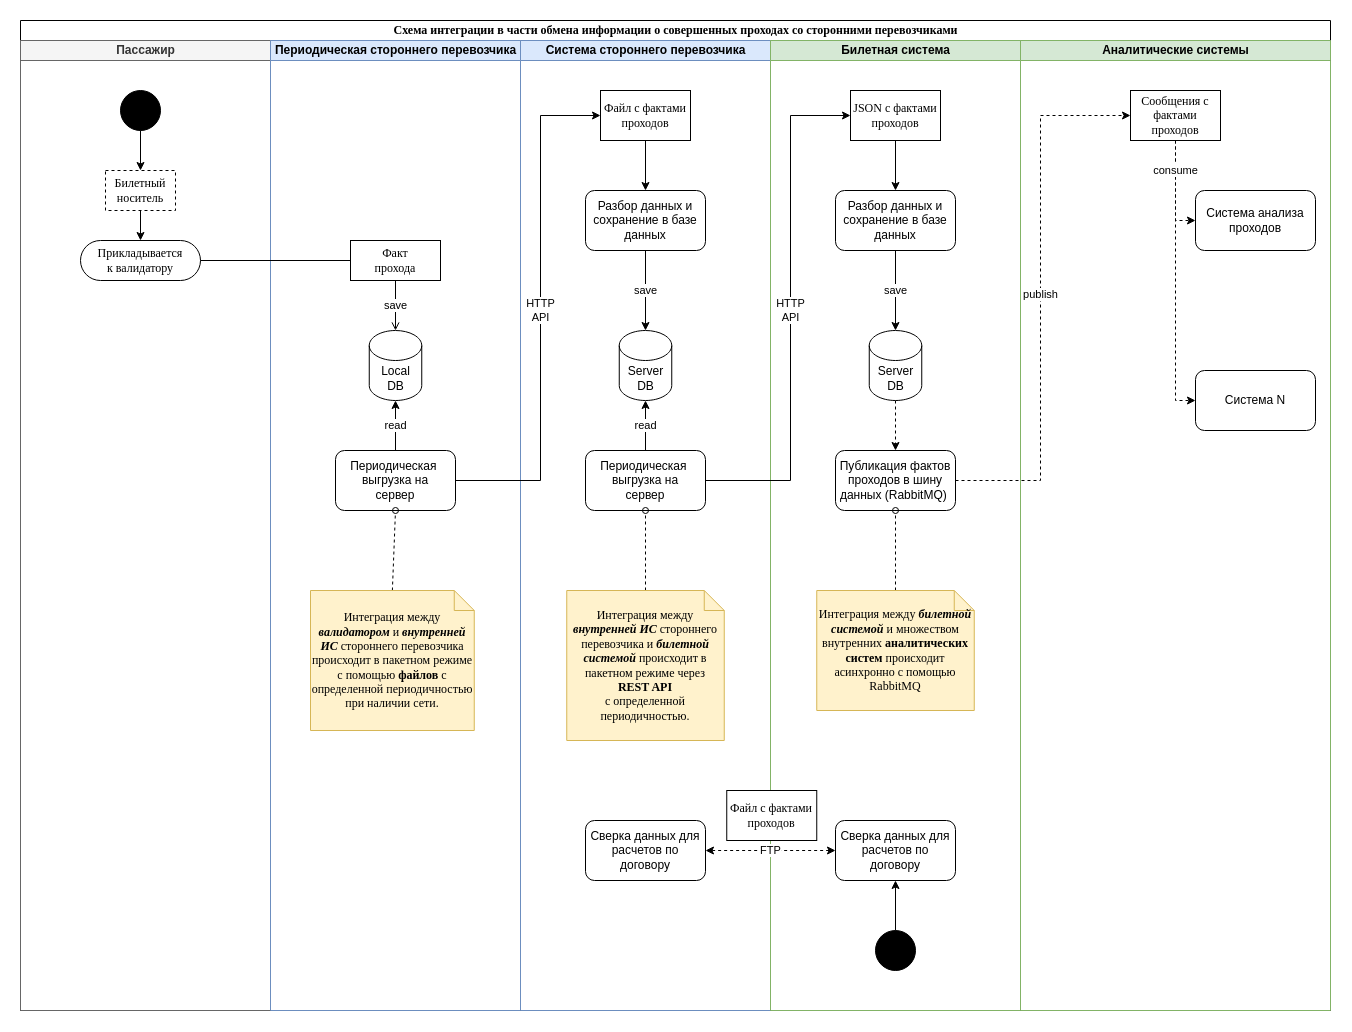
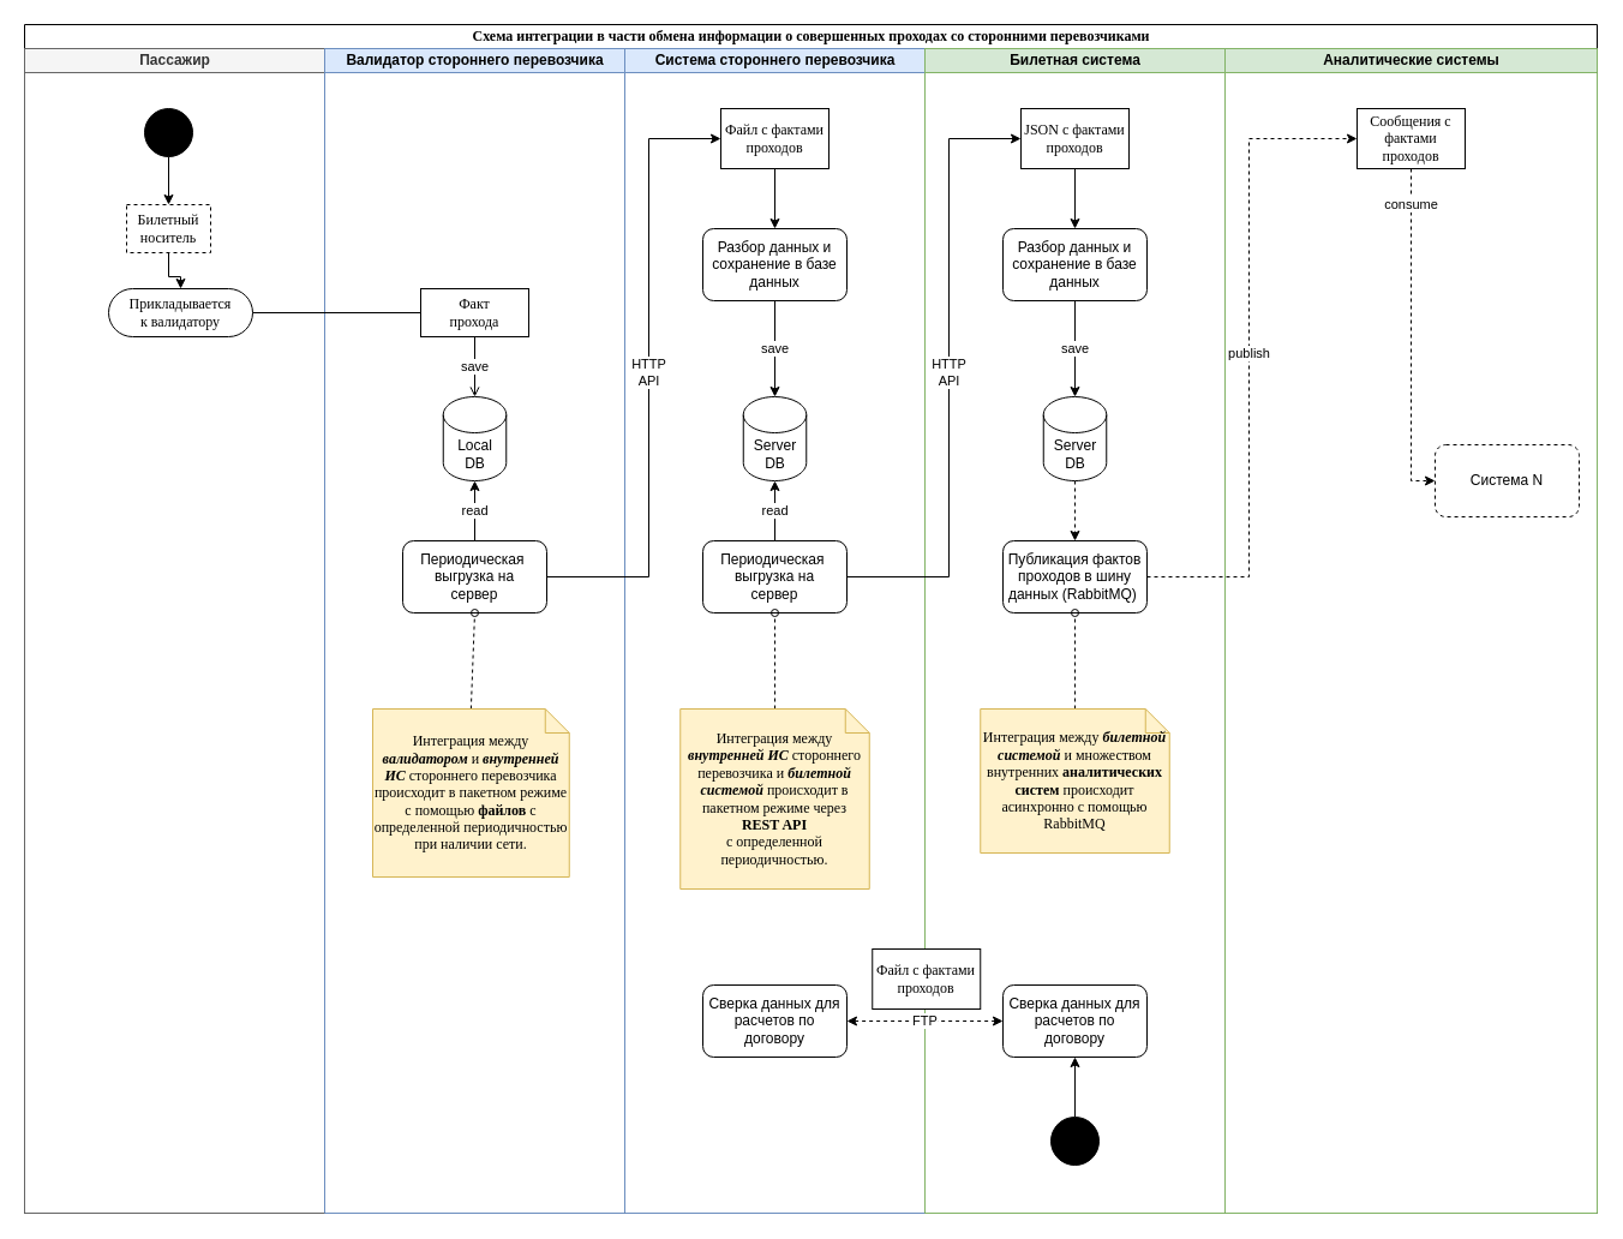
  <mxCell id="0" />
  <mxCell id="1" parent="0" />
  <mxCell id="2" value="Схема интеграции в части обмена информации о совершенных проходах со сторонними перевозчиками" style="swimlane;html=1;childLayout=stackLayout;startSize=20;rounded=0;shadow=0;comic=0;labelBackgroundColor=none;strokeWidth=1;fontFamily=Verdana;fontSize=12;align=center;" parent="1" vertex="1"><mxGeometry x="20" y="20" width="1310" height="990" as="geometry" /></mxCell>
  <mxCell id="3" value="Пассажир" style="swimlane;html=1;startSize=20;fillColor=#f5f5f5;fontColor=#333333;strokeColor=#666666;" parent="2" vertex="1"><mxGeometry y="20" width="250" height="970" as="geometry" /></mxCell>
  <mxCell id="4" value="" style="edgeStyle=orthogonalEdgeStyle;rounded=0;orthogonalLoop=1;jettySize=auto;html=1;" parent="3" source="5" target="8" edge="1"><mxGeometry relative="1" as="geometry" /></mxCell>
  <mxCell id="5" value="" style="ellipse;whiteSpace=wrap;html=1;rounded=0;shadow=0;comic=0;labelBackgroundColor=none;strokeWidth=1;fillColor=#000000;fontFamily=Verdana;fontSize=12;align=center;" parent="3" vertex="1"><mxGeometry x="100" y="50" width="40" height="40" as="geometry" /></mxCell>
- <mxCell id="6" value="Прикладывается&lt;br&gt;к валидатору" style="rounded=1;whiteSpace=wrap;html=1;shadow=0;comic=0;labelBackgroundColor=none;strokeWidth=1;fontFamily=Verdana;fontSize=12;align=center;arcSize=50;" parent="3" vertex="1"><mxGeometry x="60" y="200" width="120" height="40" as="geometry" /></mxCell>
+ <mxCell id="6" value="Прикладывается&lt;br&gt;к валидатору" style="rounded=1;whiteSpace=wrap;html=1;shadow=0;comic=0;labelBackgroundColor=none;strokeWidth=1;fontFamily=Verdana;fontSize=12;align=center;arcSize=50;" parent="3" vertex="1"><mxGeometry x="70" y="200" width="120" height="40" as="geometry" /></mxCell>
  <mxCell id="7" value="" style="edgeStyle=orthogonalEdgeStyle;rounded=0;orthogonalLoop=1;jettySize=auto;html=1;" parent="3" source="8" target="6" edge="1"><mxGeometry relative="1" as="geometry" /></mxCell>
  <mxCell id="8" value="Билетный носитель" style="rounded=0;whiteSpace=wrap;html=1;shadow=0;comic=0;labelBackgroundColor=none;strokeWidth=1;fontFamily=Verdana;fontSize=12;align=center;arcSize=50;dashed=1;" parent="3" vertex="1"><mxGeometry x="85" y="130" width="70" height="40" as="geometry" /></mxCell>
- <mxCell id="9" value="Периодическая стороннего перевозчика" style="swimlane;html=1;startSize=20;fillColor=#dae8fc;strokeColor=#6c8ebf;" parent="2" vertex="1"><mxGeometry x="250" y="20" width="250" height="970" as="geometry" /></mxCell>
+ <mxCell id="9" value="Валидатор стороннего перевозчика" style="swimlane;html=1;startSize=20;fillColor=#dae8fc;strokeColor=#6c8ebf;" parent="2" vertex="1"><mxGeometry x="250" y="20" width="250" height="970" as="geometry" /></mxCell>
  <mxCell id="10" value="save" style="edgeStyle=orthogonalEdgeStyle;rounded=0;orthogonalLoop=1;jettySize=auto;html=1;exitX=0.5;exitY=1;exitDx=0;exitDy=0;entryX=0.5;entryY=0;entryDx=0;entryDy=0;entryPerimeter=0;endArrow=open;" parent="9" source="11" target="12" edge="1"><mxGeometry relative="1" as="geometry" /></mxCell>
  <mxCell id="11" value="Факт&lt;br&gt;прохода" style="rounded=0;whiteSpace=wrap;html=1;shadow=0;comic=0;labelBackgroundColor=none;strokeWidth=1;fontFamily=Verdana;fontSize=12;align=center;arcSize=50;" parent="9" vertex="1"><mxGeometry x="80" y="200" width="90" height="40" as="geometry" /></mxCell>
  <mxCell id="12" value="Local&lt;br&gt;DB" style="shape=cylinder3;whiteSpace=wrap;html=1;boundedLbl=1;backgroundOutline=1;size=15;" parent="9" vertex="1"><mxGeometry x="98.75" y="290" width="52.5" height="70" as="geometry" /></mxCell>
  <mxCell id="13" value="read" style="edgeStyle=orthogonalEdgeStyle;rounded=0;orthogonalLoop=1;jettySize=auto;html=1;exitX=0.5;exitY=0;exitDx=0;exitDy=0;entryX=0.5;entryY=1;entryDx=0;entryDy=0;entryPerimeter=0;" parent="9" source="14" target="12" edge="1"><mxGeometry relative="1" as="geometry" /></mxCell>
  <mxCell id="14" value="Периодическая&amp;nbsp; выгрузка на&lt;br&gt;сервер" style="rounded=1;whiteSpace=wrap;html=1;" parent="9" vertex="1"><mxGeometry x="65" y="410" width="120" height="60" as="geometry" /></mxCell>
  <mxCell id="15" style="rounded=0;orthogonalLoop=1;jettySize=auto;html=1;exitX=0.5;exitY=0;exitDx=0;exitDy=0;exitPerimeter=0;entryX=0.5;entryY=1;entryDx=0;entryDy=0;endArrow=oval;endFill=0;dashed=1;" parent="9" source="16" target="14" edge="1"><mxGeometry relative="1" as="geometry" /></mxCell>
  <mxCell id="16" value="Интеграция между &lt;i&gt;&lt;b&gt;валидатором&lt;/b&gt;&lt;/i&gt; и &lt;i&gt;&lt;b&gt;внутренней ИС&lt;/b&gt; &lt;/i&gt;стороннего перевозчика происходит в пакетном режиме с помощью &lt;b&gt;файлов&amp;nbsp;&lt;/b&gt;с определенной периодичностью при наличии сети." style="shape=note;whiteSpace=wrap;html=1;rounded=0;shadow=0;comic=0;labelBackgroundColor=none;strokeWidth=1;fontFamily=Verdana;fontSize=12;align=center;size=20;verticalAlign=middle;fillColor=#fff2cc;strokeColor=#d6b656;" parent="9" vertex="1"><mxGeometry x="40" y="550" width="163.75" height="140" as="geometry" /></mxCell>
  <mxCell id="17" value="Система стороннего перевозчика" style="swimlane;html=1;startSize=20;fillColor=#dae8fc;strokeColor=#6c8ebf;" parent="2" vertex="1"><mxGeometry x="500" y="20" width="250" height="970" as="geometry" /></mxCell>
  <mxCell id="18" style="edgeStyle=orthogonalEdgeStyle;rounded=0;orthogonalLoop=1;jettySize=auto;html=1;exitX=0.5;exitY=1;exitDx=0;exitDy=0;entryX=0.5;entryY=0;entryDx=0;entryDy=0;" parent="17" source="19" target="22" edge="1"><mxGeometry relative="1" as="geometry" /></mxCell>
  <mxCell id="19" value="Файл с фактами проходов" style="rounded=0;whiteSpace=wrap;html=1;shadow=0;comic=0;labelBackgroundColor=none;strokeWidth=1;fontFamily=Verdana;fontSize=12;align=center;arcSize=50;" parent="17" vertex="1"><mxGeometry x="80" y="50" width="90" height="50" as="geometry" /></mxCell>
  <mxCell id="20" value="Server DB" style="shape=cylinder3;whiteSpace=wrap;html=1;boundedLbl=1;backgroundOutline=1;size=15;" parent="17" vertex="1"><mxGeometry x="98.75" y="290" width="52.5" height="70" as="geometry" /></mxCell>
  <mxCell id="21" value="save" style="edgeStyle=orthogonalEdgeStyle;rounded=0;orthogonalLoop=1;jettySize=auto;html=1;exitX=0.5;exitY=1;exitDx=0;exitDy=0;entryX=0.5;entryY=0;entryDx=0;entryDy=0;entryPerimeter=0;" parent="17" source="22" target="20" edge="1"><mxGeometry relative="1" as="geometry" /></mxCell>
  <mxCell id="22" value="Разбор данных и сохранение в базе данных" style="rounded=1;whiteSpace=wrap;html=1;" parent="17" vertex="1"><mxGeometry x="65" y="150" width="120" height="60" as="geometry" /></mxCell>
  <mxCell id="23" value="read" style="edgeStyle=orthogonalEdgeStyle;rounded=0;orthogonalLoop=1;jettySize=auto;html=1;exitX=0.5;exitY=0;exitDx=0;exitDy=0;entryX=0.5;entryY=1;entryDx=0;entryDy=0;entryPerimeter=0;" parent="17" source="24" target="20" edge="1"><mxGeometry relative="1" as="geometry" /></mxCell>
  <mxCell id="24" value="Периодическая&amp;nbsp; выгрузка на&lt;br&gt;сервер" style="rounded=1;whiteSpace=wrap;html=1;" parent="17" vertex="1"><mxGeometry x="65" y="410" width="120" height="60" as="geometry" /></mxCell>
  <mxCell id="25" style="edgeStyle=orthogonalEdgeStyle;rounded=0;orthogonalLoop=1;jettySize=auto;html=1;exitX=0.5;exitY=0;exitDx=0;exitDy=0;exitPerimeter=0;entryX=0.5;entryY=1;entryDx=0;entryDy=0;endArrow=oval;endFill=0;dashed=1;" parent="17" source="26" target="24" edge="1"><mxGeometry relative="1" as="geometry" /></mxCell>
  <mxCell id="26" value="Интеграция между &lt;i&gt;&lt;b&gt;внутренней ИС &lt;/b&gt;&lt;/i&gt;стороннего перевозчика и &lt;i&gt;&lt;b&gt;билетной системой&lt;/b&gt;&lt;/i&gt; происходит в пакетном режиме через&lt;br&gt;&lt;b&gt;REST API&lt;br&gt;&lt;/b&gt;с определенной периодичностью." style="shape=note;whiteSpace=wrap;html=1;rounded=0;shadow=0;comic=0;labelBackgroundColor=none;strokeWidth=1;fontFamily=Verdana;fontSize=12;align=center;size=20;verticalAlign=middle;fillColor=#fff2cc;strokeColor=#d6b656;" parent="17" vertex="1"><mxGeometry x="46.25" y="550" width="157.5" height="150" as="geometry" /></mxCell>
  <mxCell id="27" value="Сверка данных для расчетов по договору" style="rounded=1;whiteSpace=wrap;html=1;" vertex="1" parent="17"><mxGeometry x="65" y="780" width="120" height="60" as="geometry" /></mxCell>
  <mxCell id="28" value="Билетная система" style="swimlane;html=1;startSize=20;fillColor=#d5e8d4;strokeColor=#82b366;" parent="2" vertex="1"><mxGeometry x="750" y="20" width="250" height="970" as="geometry" /></mxCell>
  <mxCell id="29" style="edgeStyle=orthogonalEdgeStyle;rounded=0;orthogonalLoop=1;jettySize=auto;html=1;exitX=0.5;exitY=1;exitDx=0;exitDy=0;entryX=0.5;entryY=0;entryDx=0;entryDy=0;" parent="28" source="30" target="32" edge="1"><mxGeometry relative="1" as="geometry" /></mxCell>
  <mxCell id="30" value="JSON с фактами проходов" style="rounded=0;whiteSpace=wrap;html=1;shadow=0;comic=0;labelBackgroundColor=none;strokeWidth=1;fontFamily=Verdana;fontSize=12;align=center;arcSize=50;" parent="28" vertex="1"><mxGeometry x="80" y="50" width="90" height="50" as="geometry" /></mxCell>
  <mxCell id="31" value="save" style="edgeStyle=orthogonalEdgeStyle;rounded=0;orthogonalLoop=1;jettySize=auto;html=1;exitX=0.5;exitY=1;exitDx=0;exitDy=0;entryX=0.5;entryY=0;entryDx=0;entryDy=0;entryPerimeter=0;" parent="28" source="32" target="34" edge="1"><mxGeometry relative="1" as="geometry" /></mxCell>
  <mxCell id="32" value="Разбор данных и сохранение в базе данных" style="rounded=1;whiteSpace=wrap;html=1;" parent="28" vertex="1"><mxGeometry x="65" y="150" width="120" height="60" as="geometry" /></mxCell>
  <mxCell id="33" value="" style="edgeStyle=orthogonalEdgeStyle;rounded=0;orthogonalLoop=1;jettySize=auto;html=1;exitX=0.5;exitY=1;exitDx=0;exitDy=0;exitPerimeter=0;entryX=0.5;entryY=0;entryDx=0;entryDy=0;dashed=1;" parent="28" source="34" target="35" edge="1"><mxGeometry relative="1" as="geometry" /></mxCell>
  <mxCell id="34" value="Server DB" style="shape=cylinder3;whiteSpace=wrap;html=1;boundedLbl=1;backgroundOutline=1;size=15;" parent="28" vertex="1"><mxGeometry x="98.75" y="290" width="52.5" height="70" as="geometry" /></mxCell>
  <mxCell id="35" value="Публикация фактов проходов в шину данных (RabbitMQ)&amp;nbsp;" style="rounded=1;whiteSpace=wrap;html=1;" parent="28" vertex="1"><mxGeometry x="65" y="410" width="120" height="60" as="geometry" /></mxCell>
  <mxCell id="36" style="edgeStyle=orthogonalEdgeStyle;rounded=0;orthogonalLoop=1;jettySize=auto;html=1;exitX=0.5;exitY=0;exitDx=0;exitDy=0;exitPerimeter=0;entryX=0.5;entryY=1;entryDx=0;entryDy=0;endArrow=oval;endFill=0;dashed=1;" parent="28" source="37" target="35" edge="1"><mxGeometry relative="1" as="geometry" /></mxCell>
  <mxCell id="37" value="Интеграция между &lt;i style=&quot;&quot;&gt;&lt;b&gt;билетной системой&lt;/b&gt; &lt;/i&gt;и множеством внутренних &lt;b&gt;аналитических систем&lt;/b&gt;&amp;nbsp;происходит асинхронно с помощью RabbitMQ" style="shape=note;whiteSpace=wrap;html=1;rounded=0;shadow=0;comic=0;labelBackgroundColor=none;strokeWidth=1;fontFamily=Verdana;fontSize=12;align=center;size=20;verticalAlign=middle;fillColor=#fff2cc;strokeColor=#d6b656;" parent="28" vertex="1"><mxGeometry x="46.25" y="550" width="157.5" height="120" as="geometry" /></mxCell>
  <mxCell id="38" value="Сверка данных для расчетов по договору" style="rounded=1;whiteSpace=wrap;html=1;" vertex="1" parent="28"><mxGeometry x="65" y="780" width="120" height="60" as="geometry" /></mxCell>
  <mxCell id="39" style="edgeStyle=orthogonalEdgeStyle;rounded=0;orthogonalLoop=1;jettySize=auto;html=1;exitX=0.5;exitY=0;exitDx=0;exitDy=0;entryX=0.5;entryY=1;entryDx=0;entryDy=0;" edge="1" parent="28" source="40" target="38"><mxGeometry relative="1" as="geometry" /></mxCell>
  <mxCell id="40" value="" style="ellipse;whiteSpace=wrap;html=1;rounded=0;shadow=0;comic=0;labelBackgroundColor=none;strokeWidth=1;fillColor=#000000;fontFamily=Verdana;fontSize=12;align=center;" vertex="1" parent="28"><mxGeometry x="105" y="890" width="40" height="40" as="geometry" /></mxCell>
  <mxCell id="41" value="Файл с фактами проходов" style="rounded=0;whiteSpace=wrap;html=1;shadow=0;comic=0;labelBackgroundColor=none;strokeWidth=1;fontFamily=Verdana;fontSize=12;align=center;arcSize=50;" vertex="1" parent="28"><mxGeometry x="-43.75" y="750" width="90" height="50" as="geometry" /></mxCell>
  <mxCell id="42" value="Аналитические системы" style="swimlane;html=1;startSize=20;fillColor=#d5e8d4;strokeColor=#82b366;" parent="2" vertex="1"><mxGeometry x="1000" y="20" width="310" height="970" as="geometry" /></mxCell>
- <mxCell id="43" value="Система анализа проходов" style="rounded=1;whiteSpace=wrap;html=1;" parent="42" vertex="1"><mxGeometry x="175" y="150" width="120" height="60" as="geometry" /></mxCell>
- <mxCell id="44" value="Система N" style="rounded=1;whiteSpace=wrap;html=1;" parent="42" vertex="1"><mxGeometry x="175" y="330" width="120" height="60" as="geometry" /></mxCell>
- <mxCell id="45" style="edgeStyle=orthogonalEdgeStyle;rounded=0;orthogonalLoop=1;jettySize=auto;html=1;exitX=0.5;exitY=1;exitDx=0;exitDy=0;entryX=0;entryY=0.5;entryDx=0;entryDy=0;dashed=1;" parent="42" source="47" target="43" edge="1"><mxGeometry relative="1" as="geometry" /></mxCell>
+ <mxCell id="44" value="Система N" style="rounded=1;whiteSpace=wrap;html=1;dashed=1;" parent="42" vertex="1"><mxGeometry x="175" y="330" width="120" height="60" as="geometry" /></mxCell>
  <mxCell id="46" value="consume" style="edgeStyle=orthogonalEdgeStyle;rounded=0;orthogonalLoop=1;jettySize=auto;html=1;exitX=0.5;exitY=1;exitDx=0;exitDy=0;entryX=0;entryY=0.5;entryDx=0;entryDy=0;dashed=1;" parent="42" source="47" target="44" edge="1"><mxGeometry x="-0.786" relative="1" as="geometry"><mxPoint as="offset" /></mxGeometry></mxCell>
  <mxCell id="47" value="Сообщения с фактами проходов" style="rounded=0;whiteSpace=wrap;html=1;shadow=0;comic=0;labelBackgroundColor=none;strokeWidth=1;fontFamily=Verdana;fontSize=12;align=center;arcSize=50;" parent="42" vertex="1"><mxGeometry x="110" y="50" width="90" height="50" as="geometry" /></mxCell>
  <mxCell id="48" style="edgeStyle=orthogonalEdgeStyle;rounded=0;orthogonalLoop=1;jettySize=auto;html=1;endArrow=none;endFill=0;" parent="2" source="6" target="11" edge="1"><mxGeometry relative="1" as="geometry" /></mxCell>
  <mxCell id="49" value="HTTP&lt;br&gt;API" style="edgeStyle=orthogonalEdgeStyle;rounded=0;orthogonalLoop=1;jettySize=auto;html=1;exitX=1;exitY=0.5;exitDx=0;exitDy=0;entryX=0;entryY=0.5;entryDx=0;entryDy=0;" parent="2" source="14" target="19" edge="1"><mxGeometry relative="1" as="geometry"><Array as="points"><mxPoint x="520" y="460" /><mxPoint x="520" y="95" /></Array></mxGeometry></mxCell>
  <mxCell id="50" value="HTTP&lt;br&gt;API" style="edgeStyle=orthogonalEdgeStyle;rounded=0;orthogonalLoop=1;jettySize=auto;html=1;exitX=1;exitY=0.5;exitDx=0;exitDy=0;entryX=0;entryY=0.5;entryDx=0;entryDy=0;" parent="2" source="24" target="30" edge="1"><mxGeometry relative="1" as="geometry"><Array as="points"><mxPoint x="770" y="460" /><mxPoint x="770" y="95" /></Array></mxGeometry></mxCell>
  <mxCell id="51" value="publish" style="edgeStyle=orthogonalEdgeStyle;rounded=0;orthogonalLoop=1;jettySize=auto;html=1;exitX=1;exitY=0.5;exitDx=0;exitDy=0;entryX=0;entryY=0.5;entryDx=0;entryDy=0;dashed=1;" parent="2" source="35" target="47" edge="1"><mxGeometry x="0.002" relative="1" as="geometry"><Array as="points"><mxPoint x="1020" y="460" /><mxPoint x="1020" y="95" /></Array><mxPoint as="offset" /></mxGeometry></mxCell>
  <mxCell id="52" value="FTP" style="edgeStyle=orthogonalEdgeStyle;rounded=0;orthogonalLoop=1;jettySize=auto;html=1;exitX=0;exitY=0.5;exitDx=0;exitDy=0;entryX=1;entryY=0.5;entryDx=0;entryDy=0;startArrow=classic;startFill=1;dashed=1;" edge="1" parent="2" source="38" target="27"><mxGeometry relative="1" as="geometry" /></mxCell>
